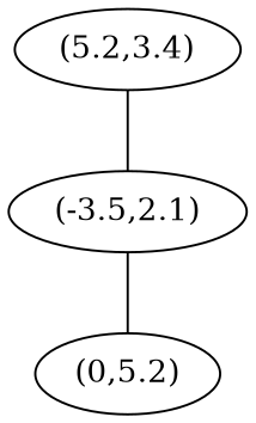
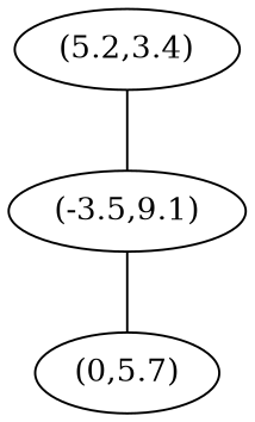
  graph {
    n1 [label="(5.2,3.4)"]
-   n2 [label="(-3.5,2.1)"]
-   n3 [label="(0,5.2)"]
+   n2 [label="(-3.5,9.1)"]
+   n3 [label="(0,5.7)"]
    n1 -- n2
    n2 -- n3
  }
